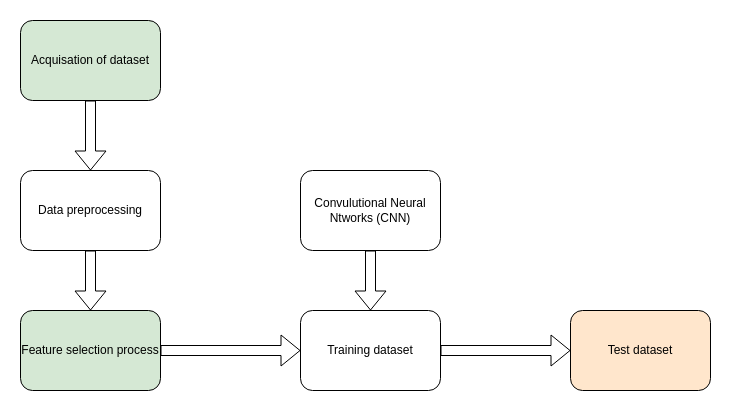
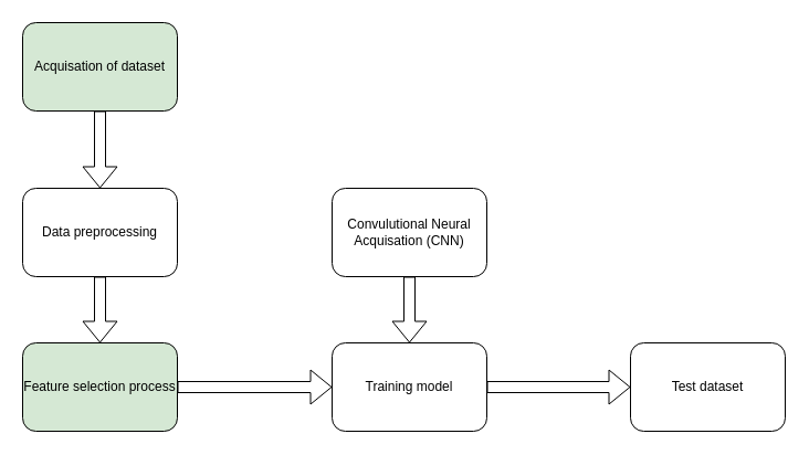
  <mxCell id="0" />
  <mxCell id="1" parent="0" />
  <mxCell id="2" value="Acquisation of dataset" style="rounded=1;whiteSpace=wrap;html=1;fillColor=#d5e8d4;" vertex="1" parent="1"><mxGeometry x="20" y="20" width="140" height="80" as="geometry" /></mxCell>
  <mxCell id="3" value="Data preprocessing" style="rounded=1;whiteSpace=wrap;html=1;" vertex="1" parent="1"><mxGeometry x="20" y="170" width="140" height="80" as="geometry" /></mxCell>
  <mxCell id="4" value="Feature selection process" style="rounded=1;whiteSpace=wrap;html=1;fillColor=#d5e8d4;" vertex="1" parent="1"><mxGeometry x="20" y="310" width="140" height="80" as="geometry" /></mxCell>
- <mxCell id="5" value="Convulutional Neural Ntworks (CNN)" style="rounded=1;whiteSpace=wrap;html=1;" vertex="1" parent="1"><mxGeometry x="300" y="170" width="140" height="80" as="geometry" /></mxCell>
- <mxCell id="6" value="Training dataset" style="rounded=1;whiteSpace=wrap;html=1;" vertex="1" parent="1"><mxGeometry x="300" y="310" width="140" height="80" as="geometry" /></mxCell>
- <mxCell id="7" value="Test dataset" style="rounded=1;whiteSpace=wrap;html=1;fillColor=#ffe6cc;" vertex="1" parent="1"><mxGeometry x="570" y="310" width="140" height="80" as="geometry" /></mxCell>
+ <mxCell id="5" value="Convulutional Neural Acquisation (CNN)" style="rounded=1;whiteSpace=wrap;html=1;" vertex="1" parent="1"><mxGeometry x="300" y="170" width="140" height="80" as="geometry" /></mxCell>
+ <mxCell id="6" value="Training model" style="rounded=1;whiteSpace=wrap;html=1;" vertex="1" parent="1"><mxGeometry x="300" y="310" width="140" height="80" as="geometry" /></mxCell>
+ <mxCell id="7" value="Test dataset" style="rounded=1;whiteSpace=wrap;html=1;" vertex="1" parent="1"><mxGeometry x="570" y="310" width="140" height="80" as="geometry" /></mxCell>
  <mxCell id="8" value="" style="shape=flexArrow;endArrow=classic;html=1;rounded=0;exitX=0.5;exitY=1;exitDx=0;exitDy=0;entryX=0.5;entryY=0;entryDx=0;entryDy=0;" edge="1" parent="1" source="2" target="3"><mxGeometry width="50" height="50" relative="1" as="geometry"><mxPoint x="150" y="190" as="sourcePoint" /><mxPoint x="200" y="140" as="targetPoint" /></mxGeometry></mxCell>
  <mxCell id="9" value="" style="shape=flexArrow;endArrow=classic;html=1;rounded=0;exitX=0.5;exitY=1;exitDx=0;exitDy=0;entryX=0.5;entryY=0;entryDx=0;entryDy=0;" edge="1" parent="1" source="3" target="4"><mxGeometry width="50" height="50" relative="1" as="geometry"><mxPoint x="240" y="280" as="sourcePoint" /><mxPoint x="290" y="230" as="targetPoint" /></mxGeometry></mxCell>
  <mxCell id="10" value="" style="shape=flexArrow;endArrow=classic;html=1;rounded=0;exitX=0.5;exitY=1;exitDx=0;exitDy=0;entryX=0.5;entryY=0;entryDx=0;entryDy=0;" edge="1" parent="1" source="5" target="6"><mxGeometry width="50" height="50" relative="1" as="geometry"><mxPoint x="530" y="250" as="sourcePoint" /><mxPoint x="580" y="200" as="targetPoint" /></mxGeometry></mxCell>
  <mxCell id="11" value="" style="shape=flexArrow;endArrow=classic;html=1;rounded=0;exitX=1;exitY=0.5;exitDx=0;exitDy=0;entryX=0;entryY=0.5;entryDx=0;entryDy=0;" edge="1" parent="1" source="4" target="6"><mxGeometry width="50" height="50" relative="1" as="geometry"><mxPoint x="220" y="340" as="sourcePoint" /><mxPoint x="270" y="290" as="targetPoint" /></mxGeometry></mxCell>
  <mxCell id="12" value="" style="shape=flexArrow;endArrow=classic;html=1;rounded=0;exitX=1;exitY=0.5;exitDx=0;exitDy=0;entryX=0;entryY=0.5;entryDx=0;entryDy=0;" edge="1" parent="1" source="6" target="7"><mxGeometry width="50" height="50" relative="1" as="geometry"><mxPoint x="530" y="310" as="sourcePoint" /><mxPoint x="580" y="260" as="targetPoint" /></mxGeometry></mxCell>
